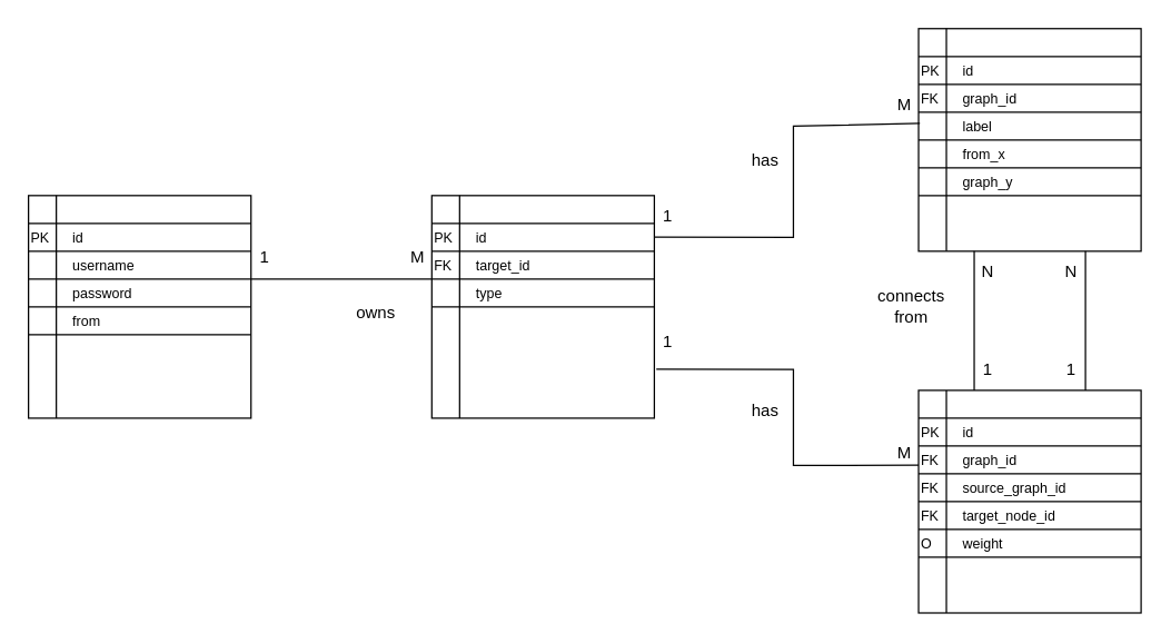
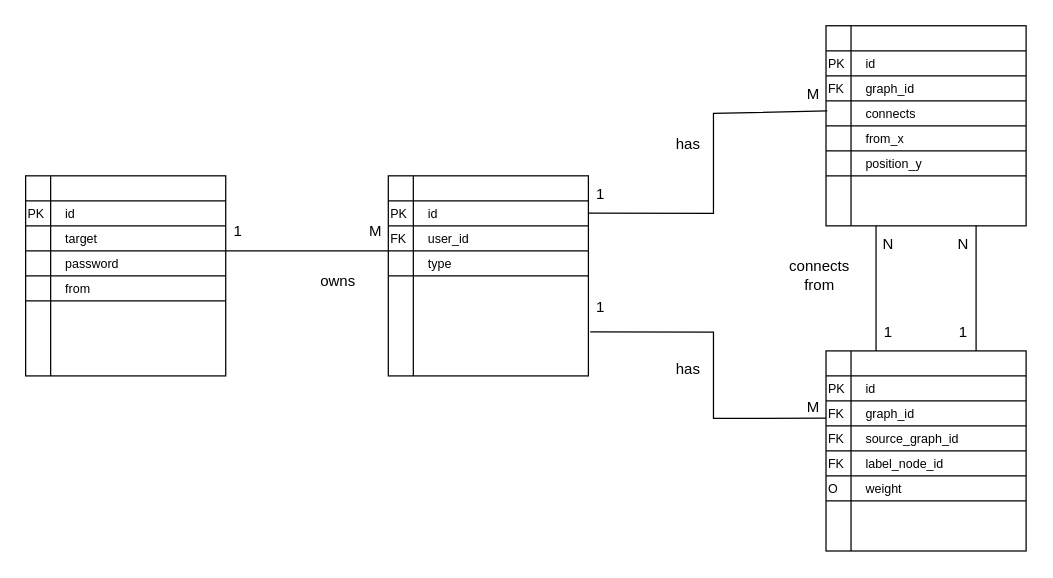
  <mxCell id="0" />
  <mxCell id="1" parent="0" />
  <mxCell id="2" value="" style="shape=internalStorage;whiteSpace=wrap;html=1;backgroundOutline=1;" vertex="1" parent="1"><mxGeometry x="20" y="140" width="160" height="160" as="geometry" /></mxCell>
  <mxCell id="3" value="&lt;span style=&quot;font-size: 10px;&quot;&gt;id&lt;/span&gt;" style="text;html=1;whiteSpace=wrap;strokeColor=none;fillColor=none;align=left;verticalAlign=middle;rounded=0;" vertex="1" parent="1"><mxGeometry x="50" y="160" width="130" height="20" as="geometry" /></mxCell>
- <mxCell id="4" value="&lt;span style=&quot;font-size: 10px;&quot;&gt;username&lt;/span&gt;" style="text;html=1;whiteSpace=wrap;strokeColor=none;fillColor=none;align=left;verticalAlign=middle;rounded=0;" vertex="1" parent="1"><mxGeometry x="50" y="180" width="130" height="20" as="geometry" /></mxCell>
+ <mxCell id="4" value="&lt;span style=&quot;font-size: 10px;&quot;&gt;target&lt;/span&gt;" style="text;html=1;whiteSpace=wrap;strokeColor=none;fillColor=none;align=left;verticalAlign=middle;rounded=0;" vertex="1" parent="1"><mxGeometry x="50" y="180" width="130" height="20" as="geometry" /></mxCell>
  <mxCell id="5" value="&lt;span style=&quot;font-size: 10px;&quot;&gt;password&lt;/span&gt;" style="text;html=1;whiteSpace=wrap;strokeColor=none;fillColor=none;align=left;verticalAlign=middle;rounded=0;" vertex="1" parent="1"><mxGeometry x="50" y="200" width="130" height="20" as="geometry" /></mxCell>
  <mxCell id="6" value="&lt;span style=&quot;font-size: 10px;&quot;&gt;from&lt;/span&gt;" style="text;html=1;whiteSpace=wrap;strokeColor=none;fillColor=none;align=left;verticalAlign=middle;rounded=0;" vertex="1" parent="1"><mxGeometry x="50" y="220" width="130" height="20" as="geometry" /></mxCell>
  <mxCell id="7" value="" style="endArrow=none;html=1;rounded=0;exitX=0;exitY=0.25;exitDx=0;exitDy=0;entryX=1;entryY=0;entryDx=0;entryDy=0;" edge="1" parent="1" source="2" target="4"><mxGeometry width="50" height="50" relative="1" as="geometry"><mxPoint x="110" y="230" as="sourcePoint" /><mxPoint x="160" y="180" as="targetPoint" /></mxGeometry></mxCell>
  <mxCell id="8" value="" style="endArrow=none;html=1;rounded=0;exitX=0;exitY=0.25;exitDx=0;exitDy=0;entryX=1;entryY=0;entryDx=0;entryDy=0;" edge="1" parent="1"><mxGeometry width="50" height="50" relative="1" as="geometry"><mxPoint x="20" y="200" as="sourcePoint" /><mxPoint x="180" y="200" as="targetPoint" /></mxGeometry></mxCell>
  <mxCell id="9" value="" style="endArrow=none;html=1;rounded=0;exitX=0;exitY=0.25;exitDx=0;exitDy=0;entryX=1;entryY=0;entryDx=0;entryDy=0;" edge="1" parent="1"><mxGeometry width="50" height="50" relative="1" as="geometry"><mxPoint x="20" y="220" as="sourcePoint" /><mxPoint x="180" y="220" as="targetPoint" /></mxGeometry></mxCell>
  <mxCell id="10" value="&lt;span style=&quot;font-size: 10px;&quot;&gt;PK&lt;/span&gt;" style="text;html=1;whiteSpace=wrap;strokeColor=none;fillColor=none;align=left;verticalAlign=middle;rounded=0;" vertex="1" parent="1"><mxGeometry x="20" y="160" width="20" height="20" as="geometry" /></mxCell>
  <mxCell id="11" value="" style="shape=internalStorage;whiteSpace=wrap;html=1;backgroundOutline=1;" vertex="1" parent="1"><mxGeometry x="310" y="140" width="160" height="160" as="geometry" /></mxCell>
  <mxCell id="12" value="&lt;span style=&quot;font-size: 10px;&quot;&gt;id&lt;/span&gt;" style="text;html=1;whiteSpace=wrap;strokeColor=none;fillColor=none;align=left;verticalAlign=middle;rounded=0;" vertex="1" parent="1"><mxGeometry x="340" y="160" width="130" height="20" as="geometry" /></mxCell>
- <mxCell id="13" value="&lt;span style=&quot;font-size: 10px;&quot;&gt;target_id&lt;/span&gt;" style="text;html=1;whiteSpace=wrap;strokeColor=none;fillColor=none;align=left;verticalAlign=middle;rounded=0;" vertex="1" parent="1"><mxGeometry x="340" y="180" width="130" height="20" as="geometry" /></mxCell>
+ <mxCell id="13" value="&lt;span style=&quot;font-size: 10px;&quot;&gt;user_id&lt;/span&gt;" style="text;html=1;whiteSpace=wrap;strokeColor=none;fillColor=none;align=left;verticalAlign=middle;rounded=0;" vertex="1" parent="1"><mxGeometry x="340" y="180" width="130" height="20" as="geometry" /></mxCell>
  <mxCell id="14" value="&lt;span style=&quot;font-size: 10px;&quot;&gt;type&lt;/span&gt;" style="text;html=1;whiteSpace=wrap;strokeColor=none;fillColor=none;align=left;verticalAlign=middle;rounded=0;" vertex="1" parent="1"><mxGeometry x="340" y="200" width="130" height="20" as="geometry" /></mxCell>
  <mxCell id="15" value="" style="endArrow=none;html=1;rounded=0;exitX=0;exitY=0.25;exitDx=0;exitDy=0;entryX=1;entryY=0;entryDx=0;entryDy=0;" edge="1" parent="1" source="11" target="13"><mxGeometry width="50" height="50" relative="1" as="geometry"><mxPoint x="400" y="230" as="sourcePoint" /><mxPoint x="450" y="180" as="targetPoint" /></mxGeometry></mxCell>
  <mxCell id="16" value="" style="endArrow=none;html=1;rounded=0;exitX=0;exitY=0.25;exitDx=0;exitDy=0;entryX=1;entryY=0;entryDx=0;entryDy=0;" edge="1" parent="1"><mxGeometry width="50" height="50" relative="1" as="geometry"><mxPoint x="310" y="200" as="sourcePoint" /><mxPoint x="470" y="200" as="targetPoint" /></mxGeometry></mxCell>
  <mxCell id="17" value="" style="endArrow=none;html=1;rounded=0;exitX=0;exitY=0.25;exitDx=0;exitDy=0;entryX=1;entryY=0;entryDx=0;entryDy=0;" edge="1" parent="1"><mxGeometry width="50" height="50" relative="1" as="geometry"><mxPoint x="310" y="220" as="sourcePoint" /><mxPoint x="470" y="220" as="targetPoint" /></mxGeometry></mxCell>
  <mxCell id="18" value="&lt;span style=&quot;font-size: 10px;&quot;&gt;PK&lt;/span&gt;" style="text;html=1;whiteSpace=wrap;strokeColor=none;fillColor=none;align=left;verticalAlign=middle;rounded=0;" vertex="1" parent="1"><mxGeometry x="310" y="160" width="20" height="20" as="geometry" /></mxCell>
  <mxCell id="19" value="&lt;span style=&quot;font-size: 10px;&quot;&gt;FK&lt;/span&gt;" style="text;html=1;whiteSpace=wrap;strokeColor=none;fillColor=none;align=left;verticalAlign=middle;rounded=0;" vertex="1" parent="1"><mxGeometry x="310" y="180" width="20" height="20" as="geometry" /></mxCell>
  <mxCell id="20" value="" style="endArrow=none;html=1;rounded=0;exitX=0;exitY=0.25;exitDx=0;exitDy=0;entryX=1;entryY=0;entryDx=0;entryDy=0;" edge="1" parent="1"><mxGeometry width="50" height="50" relative="1" as="geometry"><mxPoint x="20" y="240" as="sourcePoint" /><mxPoint x="180" y="240" as="targetPoint" /></mxGeometry></mxCell>
  <mxCell id="21" value="" style="shape=internalStorage;whiteSpace=wrap;html=1;backgroundOutline=1;" vertex="1" parent="1"><mxGeometry x="660" y="20" width="160" height="160" as="geometry" /></mxCell>
  <mxCell id="22" value="&lt;span style=&quot;font-size: 10px;&quot;&gt;id&lt;/span&gt;" style="text;html=1;whiteSpace=wrap;strokeColor=none;fillColor=none;align=left;verticalAlign=middle;rounded=0;" vertex="1" parent="1"><mxGeometry x="690" y="40" width="130" height="20" as="geometry" /></mxCell>
  <mxCell id="23" value="&lt;span style=&quot;font-size: 10px;&quot;&gt;graph_id&lt;/span&gt;" style="text;html=1;whiteSpace=wrap;strokeColor=none;fillColor=none;align=left;verticalAlign=middle;rounded=0;" vertex="1" parent="1"><mxGeometry x="690" y="60" width="130" height="20" as="geometry" /></mxCell>
- <mxCell id="24" value="&lt;span style=&quot;font-size: 10px;&quot;&gt;label&lt;/span&gt;" style="text;html=1;whiteSpace=wrap;strokeColor=none;fillColor=none;align=left;verticalAlign=middle;rounded=0;" vertex="1" parent="1"><mxGeometry x="690" y="80" width="130" height="20" as="geometry" /></mxCell>
+ <mxCell id="24" value="&lt;span style=&quot;font-size: 10px;&quot;&gt;connects&lt;/span&gt;" style="text;html=1;whiteSpace=wrap;strokeColor=none;fillColor=none;align=left;verticalAlign=middle;rounded=0;" vertex="1" parent="1"><mxGeometry x="690" y="80" width="130" height="20" as="geometry" /></mxCell>
  <mxCell id="25" value="&lt;span style=&quot;font-size: 10px;&quot;&gt;from_x&lt;/span&gt;" style="text;html=1;whiteSpace=wrap;strokeColor=none;fillColor=none;align=left;verticalAlign=middle;rounded=0;" vertex="1" parent="1"><mxGeometry x="690" y="100" width="130" height="20" as="geometry" /></mxCell>
  <mxCell id="26" value="" style="endArrow=none;html=1;rounded=0;exitX=0;exitY=0.25;exitDx=0;exitDy=0;entryX=1;entryY=0;entryDx=0;entryDy=0;" edge="1" parent="1" source="21" target="23"><mxGeometry width="50" height="50" relative="1" as="geometry"><mxPoint x="750" y="110" as="sourcePoint" /><mxPoint x="800" y="60" as="targetPoint" /></mxGeometry></mxCell>
  <mxCell id="27" value="" style="endArrow=none;html=1;rounded=0;exitX=0;exitY=0.25;exitDx=0;exitDy=0;entryX=1;entryY=0;entryDx=0;entryDy=0;" edge="1" parent="1"><mxGeometry width="50" height="50" relative="1" as="geometry"><mxPoint x="660" y="80" as="sourcePoint" /><mxPoint x="820" y="80" as="targetPoint" /></mxGeometry></mxCell>
  <mxCell id="28" value="" style="endArrow=none;html=1;rounded=0;exitX=0;exitY=0.25;exitDx=0;exitDy=0;entryX=1;entryY=0;entryDx=0;entryDy=0;" edge="1" parent="1"><mxGeometry width="50" height="50" relative="1" as="geometry"><mxPoint x="660" y="100" as="sourcePoint" /><mxPoint x="820" y="100" as="targetPoint" /></mxGeometry></mxCell>
  <mxCell id="29" value="&lt;span style=&quot;font-size: 10px;&quot;&gt;PK&lt;/span&gt;" style="text;html=1;whiteSpace=wrap;strokeColor=none;fillColor=none;align=left;verticalAlign=middle;rounded=0;" vertex="1" parent="1"><mxGeometry x="660" y="40" width="20" height="20" as="geometry" /></mxCell>
  <mxCell id="30" value="" style="endArrow=none;html=1;rounded=0;exitX=0;exitY=0.25;exitDx=0;exitDy=0;entryX=1;entryY=0;entryDx=0;entryDy=0;" edge="1" parent="1"><mxGeometry width="50" height="50" relative="1" as="geometry"><mxPoint x="660" y="120" as="sourcePoint" /><mxPoint x="820" y="120" as="targetPoint" /></mxGeometry></mxCell>
  <mxCell id="31" value="&lt;span style=&quot;font-size: 10px;&quot;&gt;FK&lt;/span&gt;" style="text;html=1;whiteSpace=wrap;strokeColor=none;fillColor=none;align=left;verticalAlign=middle;rounded=0;" vertex="1" parent="1"><mxGeometry x="660" y="60" width="20" height="20" as="geometry" /></mxCell>
- <mxCell id="32" value="&lt;span style=&quot;font-size: 10px;&quot;&gt;graph_y&lt;/span&gt;" style="text;html=1;whiteSpace=wrap;strokeColor=none;fillColor=none;align=left;verticalAlign=middle;rounded=0;" vertex="1" parent="1"><mxGeometry x="690" y="120" width="130" height="20" as="geometry" /></mxCell>
+ <mxCell id="32" value="&lt;span style=&quot;font-size: 10px;&quot;&gt;position_y&lt;/span&gt;" style="text;html=1;whiteSpace=wrap;strokeColor=none;fillColor=none;align=left;verticalAlign=middle;rounded=0;" vertex="1" parent="1"><mxGeometry x="690" y="120" width="130" height="20" as="geometry" /></mxCell>
  <mxCell id="33" value="" style="endArrow=none;html=1;rounded=0;exitX=0;exitY=0.25;exitDx=0;exitDy=0;entryX=1;entryY=0;entryDx=0;entryDy=0;" edge="1" parent="1"><mxGeometry width="50" height="50" relative="1" as="geometry"><mxPoint x="660" y="140" as="sourcePoint" /><mxPoint x="820" y="140" as="targetPoint" /></mxGeometry></mxCell>
  <mxCell id="34" value="" style="shape=internalStorage;whiteSpace=wrap;html=1;backgroundOutline=1;" vertex="1" parent="1"><mxGeometry x="660" y="280" width="160" height="160" as="geometry" /></mxCell>
  <mxCell id="35" value="&lt;span style=&quot;font-size: 10px;&quot;&gt;id&lt;/span&gt;" style="text;html=1;whiteSpace=wrap;strokeColor=none;fillColor=none;align=left;verticalAlign=middle;rounded=0;" vertex="1" parent="1"><mxGeometry x="690" y="300" width="130" height="20" as="geometry" /></mxCell>
  <mxCell id="36" value="&lt;span style=&quot;font-size: 10px;&quot;&gt;graph_id&lt;/span&gt;" style="text;html=1;whiteSpace=wrap;strokeColor=none;fillColor=none;align=left;verticalAlign=middle;rounded=0;" vertex="1" parent="1"><mxGeometry x="690" y="320" width="130" height="20" as="geometry" /></mxCell>
  <mxCell id="37" value="&lt;span style=&quot;font-size: 10px;&quot;&gt;source_graph_id&lt;/span&gt;" style="text;html=1;whiteSpace=wrap;strokeColor=none;fillColor=none;align=left;verticalAlign=middle;rounded=0;" vertex="1" parent="1"><mxGeometry x="690" y="340" width="130" height="20" as="geometry" /></mxCell>
- <mxCell id="38" value="&lt;span style=&quot;font-size: 10px;&quot;&gt;target_node_id&lt;/span&gt;" style="text;html=1;whiteSpace=wrap;strokeColor=none;fillColor=none;align=left;verticalAlign=middle;rounded=0;" vertex="1" parent="1"><mxGeometry x="690" y="360" width="130" height="20" as="geometry" /></mxCell>
+ <mxCell id="38" value="&lt;span style=&quot;font-size: 10px;&quot;&gt;label_node_id&lt;/span&gt;" style="text;html=1;whiteSpace=wrap;strokeColor=none;fillColor=none;align=left;verticalAlign=middle;rounded=0;" vertex="1" parent="1"><mxGeometry x="690" y="360" width="130" height="20" as="geometry" /></mxCell>
  <mxCell id="39" value="" style="endArrow=none;html=1;rounded=0;exitX=0;exitY=0.25;exitDx=0;exitDy=0;entryX=1;entryY=0;entryDx=0;entryDy=0;" edge="1" parent="1" source="34" target="36"><mxGeometry width="50" height="50" relative="1" as="geometry"><mxPoint x="750" y="370" as="sourcePoint" /><mxPoint x="800" y="320" as="targetPoint" /></mxGeometry></mxCell>
  <mxCell id="40" value="" style="endArrow=none;html=1;rounded=0;exitX=0;exitY=0.25;exitDx=0;exitDy=0;entryX=1;entryY=0;entryDx=0;entryDy=0;" edge="1" parent="1"><mxGeometry width="50" height="50" relative="1" as="geometry"><mxPoint x="660" y="340" as="sourcePoint" /><mxPoint x="820" y="340" as="targetPoint" /></mxGeometry></mxCell>
  <mxCell id="41" value="" style="endArrow=none;html=1;rounded=0;exitX=0;exitY=0.25;exitDx=0;exitDy=0;entryX=1;entryY=0;entryDx=0;entryDy=0;" edge="1" parent="1"><mxGeometry width="50" height="50" relative="1" as="geometry"><mxPoint x="660" y="360" as="sourcePoint" /><mxPoint x="820" y="360" as="targetPoint" /></mxGeometry></mxCell>
  <mxCell id="42" value="&lt;span style=&quot;font-size: 10px;&quot;&gt;PK&lt;/span&gt;" style="text;html=1;whiteSpace=wrap;strokeColor=none;fillColor=none;align=left;verticalAlign=middle;rounded=0;" vertex="1" parent="1"><mxGeometry x="660" y="300" width="20" height="20" as="geometry" /></mxCell>
  <mxCell id="43" value="" style="endArrow=none;html=1;rounded=0;exitX=0;exitY=0.25;exitDx=0;exitDy=0;entryX=1;entryY=0;entryDx=0;entryDy=0;" edge="1" parent="1"><mxGeometry width="50" height="50" relative="1" as="geometry"><mxPoint x="660" y="380" as="sourcePoint" /><mxPoint x="820" y="380" as="targetPoint" /></mxGeometry></mxCell>
  <mxCell id="44" value="&lt;span style=&quot;font-size: 10px;&quot;&gt;FK&lt;/span&gt;" style="text;html=1;whiteSpace=wrap;strokeColor=none;fillColor=none;align=left;verticalAlign=middle;rounded=0;" vertex="1" parent="1"><mxGeometry x="660" y="320" width="20" height="20" as="geometry" /></mxCell>
  <mxCell id="45" value="&lt;span style=&quot;font-size: 10px;&quot;&gt;weight&lt;/span&gt;" style="text;html=1;whiteSpace=wrap;strokeColor=none;fillColor=none;align=left;verticalAlign=middle;rounded=0;" vertex="1" parent="1"><mxGeometry x="690" y="380" width="130" height="20" as="geometry" /></mxCell>
  <mxCell id="46" value="" style="endArrow=none;html=1;rounded=0;exitX=0;exitY=0.25;exitDx=0;exitDy=0;entryX=1;entryY=0;entryDx=0;entryDy=0;" edge="1" parent="1"><mxGeometry width="50" height="50" relative="1" as="geometry"><mxPoint x="660" y="400" as="sourcePoint" /><mxPoint x="820" y="400" as="targetPoint" /></mxGeometry></mxCell>
  <mxCell id="47" value="&lt;span style=&quot;font-size: 10px;&quot;&gt;FK&lt;/span&gt;" style="text;html=1;whiteSpace=wrap;strokeColor=none;fillColor=none;align=left;verticalAlign=middle;rounded=0;" vertex="1" parent="1"><mxGeometry x="660" y="340" width="20" height="20" as="geometry" /></mxCell>
  <mxCell id="48" value="&lt;span style=&quot;font-size: 10px;&quot;&gt;FK&lt;/span&gt;" style="text;html=1;whiteSpace=wrap;strokeColor=none;fillColor=none;align=left;verticalAlign=middle;rounded=0;" vertex="1" parent="1"><mxGeometry x="660" y="360" width="20" height="20" as="geometry" /></mxCell>
  <mxCell id="49" value="&lt;span style=&quot;font-size: 10px;&quot;&gt;O&lt;/span&gt;" style="text;html=1;whiteSpace=wrap;strokeColor=none;fillColor=none;align=left;verticalAlign=middle;rounded=0;" vertex="1" parent="1"><mxGeometry x="660" y="380" width="20" height="20" as="geometry" /></mxCell>
  <mxCell id="50" value="" style="endArrow=none;html=1;rounded=0;exitX=1;exitY=0;exitDx=0;exitDy=0;" edge="1" parent="1" source="5"><mxGeometry width="50" height="50" relative="1" as="geometry"><mxPoint x="280" y="250" as="sourcePoint" /><mxPoint x="310" y="200" as="targetPoint" /></mxGeometry></mxCell>
  <mxCell id="51" value="" style="endArrow=none;html=1;rounded=0;exitX=1;exitY=0;exitDx=0;exitDy=0;entryX=0.006;entryY=0.426;entryDx=0;entryDy=0;entryPerimeter=0;" edge="1" parent="1" target="21"><mxGeometry width="50" height="50" relative="1" as="geometry"><mxPoint x="470" y="169.83" as="sourcePoint" /><mxPoint x="600" y="169.83" as="targetPoint" /><Array as="points"><mxPoint x="570" y="170" /><mxPoint x="570" y="90" /></Array></mxGeometry></mxCell>
  <mxCell id="52" value="" style="endArrow=none;html=1;rounded=0;exitX=1.009;exitY=0.78;exitDx=0;exitDy=0;exitPerimeter=0;entryX=0;entryY=0.336;entryDx=0;entryDy=0;entryPerimeter=0;" edge="1" parent="1" source="11" target="34"><mxGeometry width="50" height="50" relative="1" as="geometry"><mxPoint x="540" y="250" as="sourcePoint" /><mxPoint x="670" y="250" as="targetPoint" /><Array as="points"><mxPoint x="570" y="265" /><mxPoint x="570" y="334" /></Array></mxGeometry></mxCell>
  <mxCell id="53" value="" style="endArrow=none;html=1;rounded=0;exitX=0.5;exitY=0;exitDx=0;exitDy=0;entryX=0.5;entryY=1;entryDx=0;entryDy=0;" edge="1" parent="1"><mxGeometry width="50" height="50" relative="1" as="geometry"><mxPoint x="700" y="280" as="sourcePoint" /><mxPoint x="700" y="180" as="targetPoint" /></mxGeometry></mxCell>
  <mxCell id="54" value="1" style="text;html=1;whiteSpace=wrap;strokeColor=none;fillColor=none;align=center;verticalAlign=middle;rounded=0;" vertex="1" parent="1"><mxGeometry x="180" y="170" width="20" height="30" as="geometry" /></mxCell>
  <mxCell id="55" value="M" style="text;html=1;whiteSpace=wrap;strokeColor=none;fillColor=none;align=center;verticalAlign=middle;rounded=0;" vertex="1" parent="1"><mxGeometry x="290" y="170" width="20" height="30" as="geometry" /></mxCell>
  <mxCell id="56" value="1" style="text;html=1;whiteSpace=wrap;strokeColor=none;fillColor=none;align=center;verticalAlign=middle;rounded=0;" vertex="1" parent="1"><mxGeometry x="470" y="140" width="20" height="30" as="geometry" /></mxCell>
  <mxCell id="57" value="1" style="text;html=1;whiteSpace=wrap;strokeColor=none;fillColor=none;align=center;verticalAlign=middle;rounded=0;" vertex="1" parent="1"><mxGeometry x="470" y="230" width="20" height="30" as="geometry" /></mxCell>
  <mxCell id="58" value="M" style="text;html=1;whiteSpace=wrap;strokeColor=none;fillColor=none;align=center;verticalAlign=middle;rounded=0;" vertex="1" parent="1"><mxGeometry x="640" y="60" width="20" height="30" as="geometry" /></mxCell>
  <mxCell id="59" value="M" style="text;html=1;whiteSpace=wrap;strokeColor=none;fillColor=none;align=center;verticalAlign=middle;rounded=0;" vertex="1" parent="1"><mxGeometry x="640" y="310" width="20" height="30" as="geometry" /></mxCell>
  <mxCell id="60" value="1" style="text;html=1;whiteSpace=wrap;strokeColor=none;fillColor=none;align=center;verticalAlign=middle;rounded=0;" vertex="1" parent="1"><mxGeometry x="700" y="250" width="20" height="30" as="geometry" /></mxCell>
  <mxCell id="61" value="N" style="text;html=1;whiteSpace=wrap;strokeColor=none;fillColor=none;align=center;verticalAlign=middle;rounded=0;" vertex="1" parent="1"><mxGeometry x="700" y="180" width="20" height="30" as="geometry" /></mxCell>
  <mxCell id="62" value="owns" style="text;html=1;whiteSpace=wrap;strokeColor=none;fillColor=none;align=center;verticalAlign=middle;rounded=0;" vertex="1" parent="1"><mxGeometry x="240" y="210" width="60" height="30" as="geometry" /></mxCell>
  <mxCell id="63" value="has" style="text;html=1;whiteSpace=wrap;strokeColor=none;fillColor=none;align=center;verticalAlign=middle;rounded=0;" vertex="1" parent="1"><mxGeometry x="520" y="100" width="60" height="30" as="geometry" /></mxCell>
  <mxCell id="64" value="has" style="text;html=1;whiteSpace=wrap;strokeColor=none;fillColor=none;align=center;verticalAlign=middle;rounded=0;" vertex="1" parent="1"><mxGeometry x="520" y="280" width="60" height="30" as="geometry" /></mxCell>
  <mxCell id="65" value="connects from" style="text;html=1;whiteSpace=wrap;strokeColor=none;fillColor=none;align=center;verticalAlign=middle;rounded=0;" vertex="1" parent="1"><mxGeometry x="625" y="205" width="60" height="30" as="geometry" /></mxCell>
  <mxCell id="66" value="" style="endArrow=none;html=1;rounded=0;exitX=0.5;exitY=0;exitDx=0;exitDy=0;entryX=0.5;entryY=1;entryDx=0;entryDy=0;" edge="1" parent="1"><mxGeometry width="50" height="50" relative="1" as="geometry"><mxPoint x="780" y="280" as="sourcePoint" /><mxPoint x="780" y="180" as="targetPoint" /></mxGeometry></mxCell>
  <mxCell id="67" value="N" style="text;html=1;whiteSpace=wrap;strokeColor=none;fillColor=none;align=center;verticalAlign=middle;rounded=0;" vertex="1" parent="1"><mxGeometry x="760" y="180" width="20" height="30" as="geometry" /></mxCell>
  <mxCell id="68" value="1" style="text;html=1;whiteSpace=wrap;strokeColor=none;fillColor=none;align=center;verticalAlign=middle;rounded=0;" vertex="1" parent="1"><mxGeometry x="760" y="250" width="20" height="30" as="geometry" /></mxCell>
